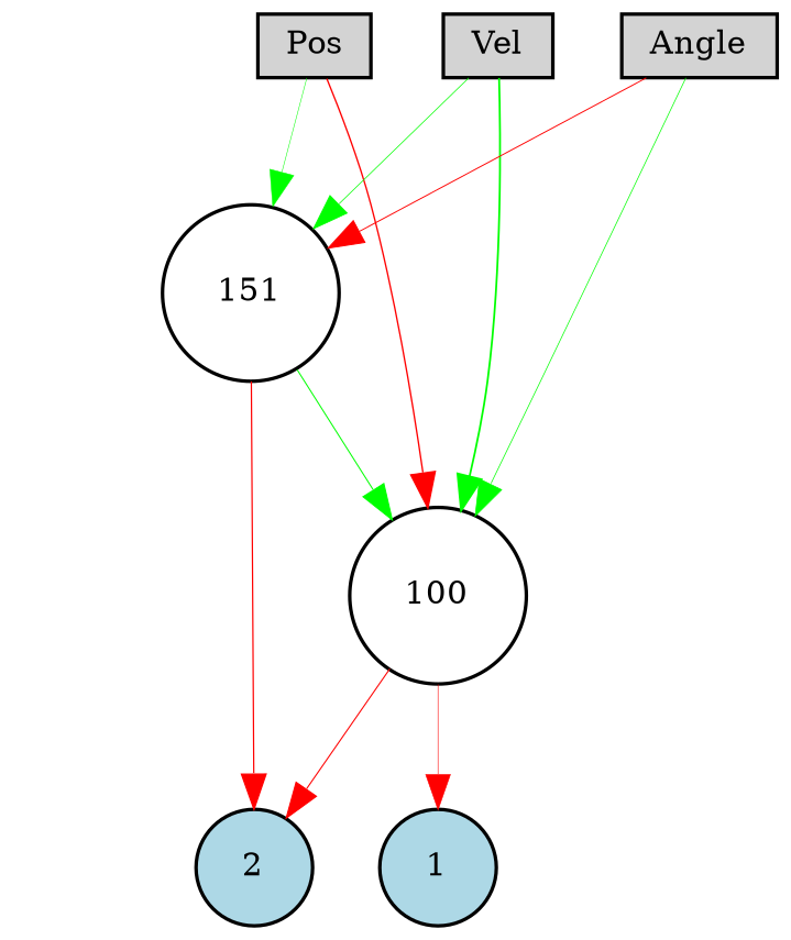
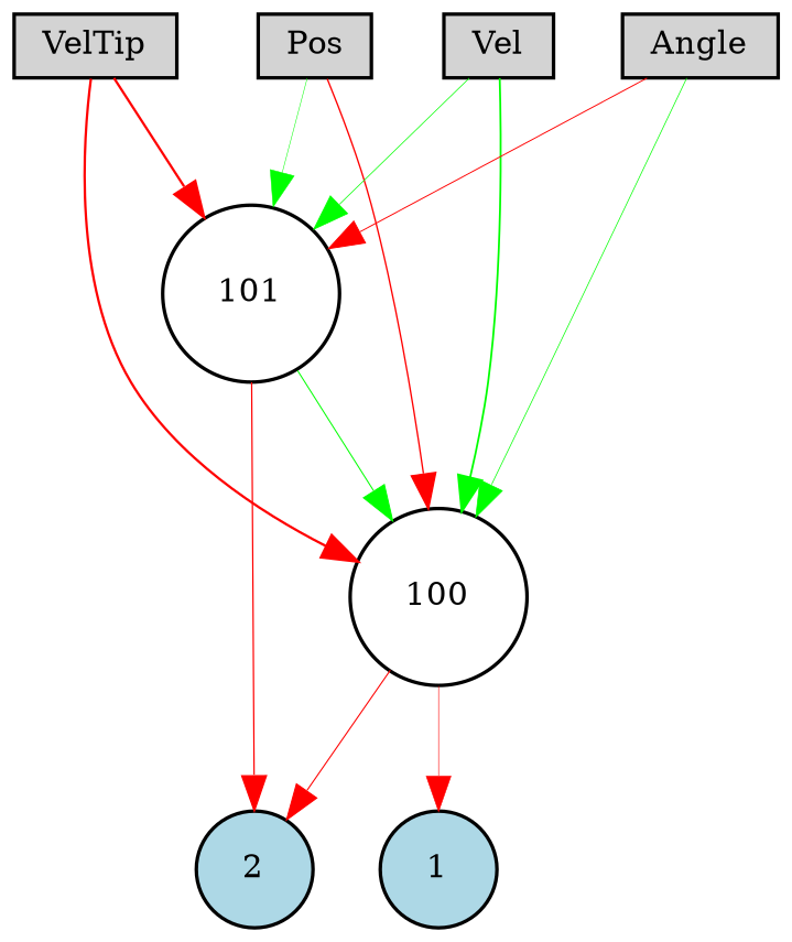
  digraph {
    node [fillcolor=lightgray fontsize=9 shape=box style=filled]
    edge [color=red style=solid]
    Pos [height=0.2 width=0.2]
    100 [fillcolor=white height=0.2 shape=circle width=0.2]
-   101 [fillcolor=white height=0.2 shape=circle width=0.2 label=151]
+   101 [fillcolor=white height=0.2 shape=circle width=0.2]
    n4 [fillcolor=lightblue height=0.2 label=2 shape=circle width=0.2]
    1 [fillcolor=lightblue height=0.2 shape=circle width=0.2]
    Vel [height=0.2 width=0.2]
    Angle [height=0.2 width=0.2]
+   VelTip [height=0.2 width=0.2]
    Pos -> 100 [penwidth=0.4115058309606181]
    Pos -> 101 [color=green penwidth=0.15323106449252188]
    100 -> n4 [penwidth=0.32676363284970794]
    100 -> 1 [penwidth=0.17352623656708635]
    101 -> 100 [color=green penwidth=0.30965347094702433]
    101 -> n4 [penwidth=0.3734544167299404]
    Vel -> 100 [color=green penwidth=0.5452910923515762]
    Vel -> 101 [color=green penwidth=0.21946710683519982]
    Angle -> 100 [color=green penwidth=0.21824770470755867]
    Angle -> 101 [penwidth=0.29066639600974187]
+   VelTip -> 100 [penwidth=0.6885946921323982]
+   VelTip -> 101 [penwidth=0.6871356146406017]
  }
